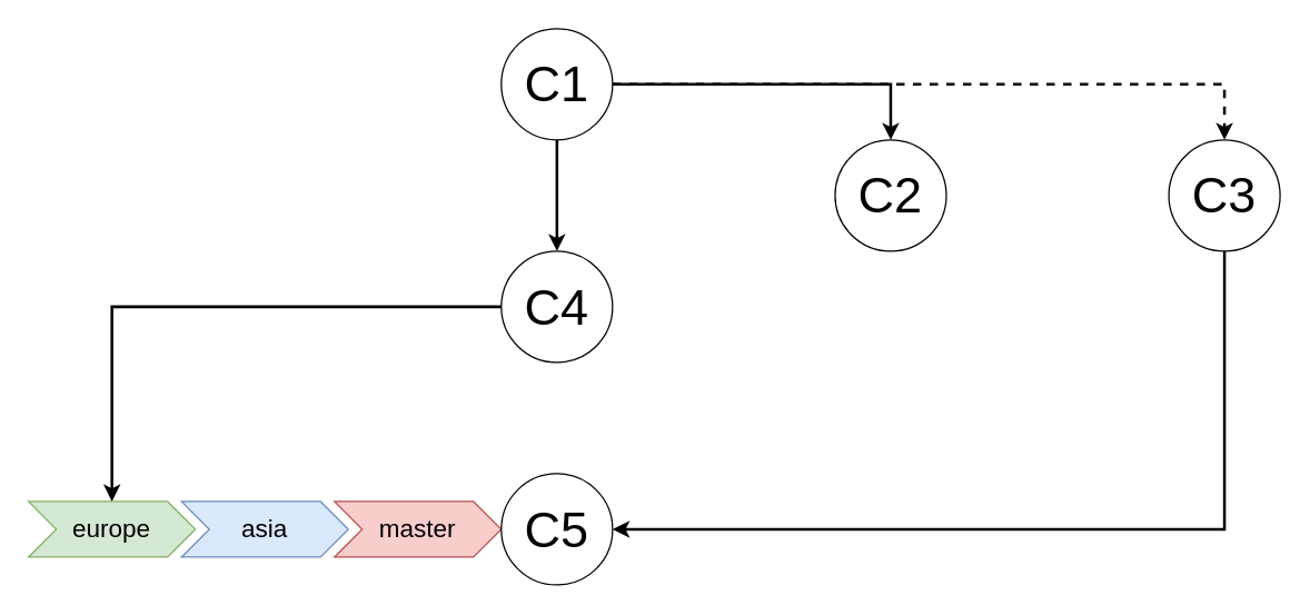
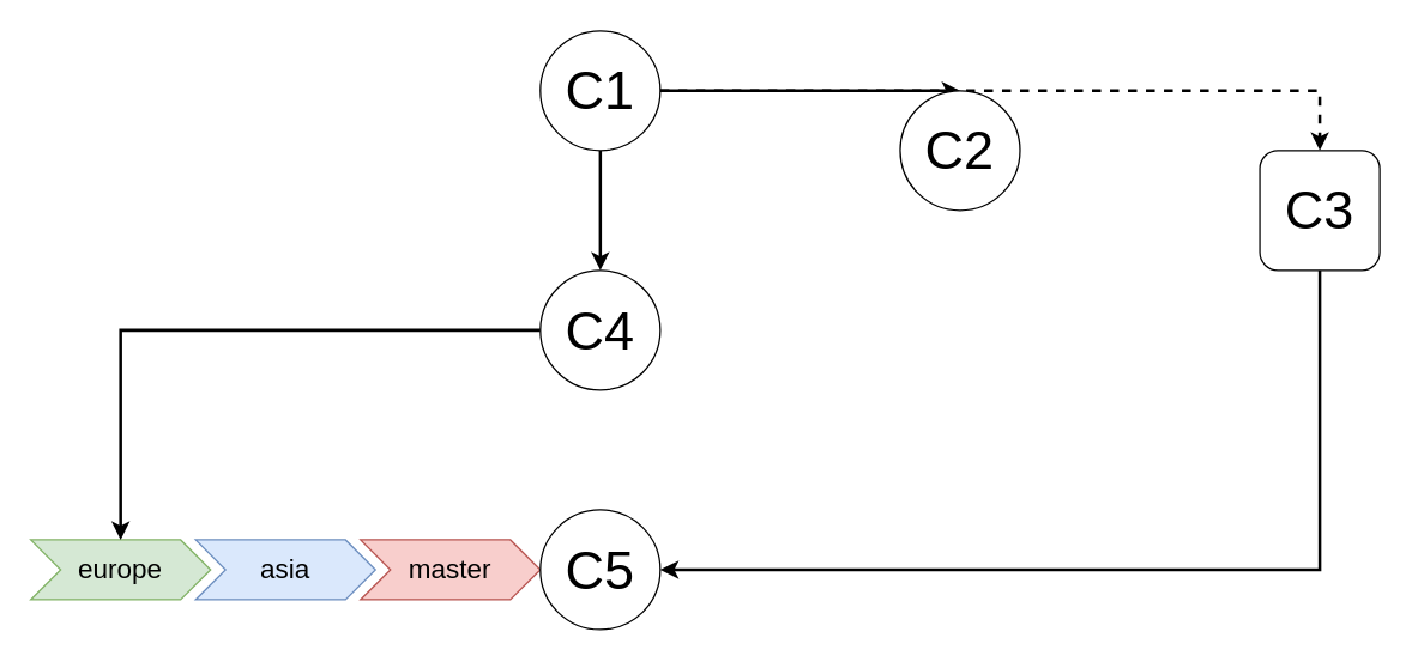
  <mxCell id="0" />
  <mxCell id="1" parent="0" />
  <mxCell id="2" style="edgeStyle=orthogonalEdgeStyle;rounded=0;orthogonalLoop=1;jettySize=auto;html=1;strokeWidth=2;dashed=1;" parent="1" source="5" target="11" edge="1"><mxGeometry relative="1" as="geometry"><Array as="points"><mxPoint x="880" y="60" /></Array></mxGeometry></mxCell>
  <mxCell id="3" style="edgeStyle=orthogonalEdgeStyle;rounded=0;orthogonalLoop=1;jettySize=auto;html=1;entryX=0.5;entryY=0;entryDx=0;entryDy=0;strokeWidth=2;" parent="1" source="5" target="9" edge="1"><mxGeometry relative="1" as="geometry"><Array as="points"><mxPoint x="400" y="60" /><mxPoint x="480" y="60" /></Array></mxGeometry></mxCell>
  <mxCell id="4" style="edgeStyle=orthogonalEdgeStyle;rounded=0;orthogonalLoop=1;jettySize=auto;html=1;entryX=0.5;entryY=0;entryDx=0;entryDy=0;strokeWidth=2;" parent="1" source="5" target="13" edge="1"><mxGeometry relative="1" as="geometry" /></mxCell>
  <mxCell id="5" value="&lt;font style=&quot;font-size: 36px&quot;&gt;C1&lt;/font&gt;" style="ellipse;whiteSpace=wrap;html=1;" parent="1" vertex="1"><mxGeometry x="360" y="20" width="80" height="80" as="geometry" /></mxCell>
  <mxCell id="6" value="&lt;font style=&quot;font-size: 18px&quot;&gt;europe&lt;/font&gt;" style="shape=step;perimeter=stepPerimeter;whiteSpace=wrap;html=1;fixedSize=1;fillColor=#d5e8d4;strokeColor=#82b366;rotation=0;" parent="1" vertex="1"><mxGeometry x="20" y="360" width="120" height="40" as="geometry" /></mxCell>
  <mxCell id="7" value="&lt;font style=&quot;font-size: 18px&quot;&gt;master&lt;/font&gt;" style="shape=step;perimeter=stepPerimeter;whiteSpace=wrap;html=1;fixedSize=1;fillColor=#f8cecc;strokeColor=#b85450;" parent="1" vertex="1"><mxGeometry x="240" y="360" width="120" height="40" as="geometry" /></mxCell>
  <mxCell id="8" value="&lt;font style=&quot;font-size: 18px&quot;&gt;asia&lt;/font&gt;" style="shape=step;perimeter=stepPerimeter;whiteSpace=wrap;html=1;fixedSize=1;fillColor=#dae8fc;strokeColor=#6c8ebf;" parent="1" vertex="1"><mxGeometry x="130" y="360" width="120" height="40" as="geometry" /></mxCell>
- <mxCell id="9" value="&lt;font style=&quot;font-size: 36px&quot;&gt;C2&lt;/font&gt;" style="ellipse;whiteSpace=wrap;html=1;" parent="1" vertex="1"><mxGeometry x="600" y="100" width="80" height="80" as="geometry" /></mxCell>
+ <mxCell id="9" value="&lt;font style=&quot;font-size: 36px&quot;&gt;C2&lt;/font&gt;" style="ellipse;whiteSpace=wrap;html=1;" parent="1" vertex="1"><mxGeometry x="600" y="60" width="80" height="80" as="geometry" /></mxCell>
  <mxCell id="10" style="edgeStyle=orthogonalEdgeStyle;rounded=0;orthogonalLoop=1;jettySize=auto;html=1;entryX=1;entryY=0.5;entryDx=0;entryDy=0;strokeWidth=2;" parent="1" source="11" target="14" edge="1"><mxGeometry relative="1" as="geometry"><Array as="points"><mxPoint x="880" y="380" /></Array></mxGeometry></mxCell>
- <mxCell id="11" value="&lt;font style=&quot;font-size: 36px&quot;&gt;C3&lt;/font&gt;" style="ellipse;whiteSpace=wrap;html=1;" parent="1" vertex="1"><mxGeometry x="840" y="100" width="80" height="80" as="geometry" /></mxCell>
+ <mxCell id="11" value="&lt;font style=&quot;font-size: 36px&quot;&gt;C3&lt;/font&gt;" style="whiteSpace=wrap;html=1;rounded=1;" parent="1" vertex="1"><mxGeometry x="840" y="100" width="80" height="80" as="geometry" /></mxCell>
  <mxCell id="12" style="edgeStyle=orthogonalEdgeStyle;rounded=0;orthogonalLoop=1;jettySize=auto;html=1;strokeWidth=2;" parent="1" source="13" target="6" edge="1"><mxGeometry relative="1" as="geometry" /></mxCell>
  <mxCell id="13" value="&lt;font style=&quot;font-size: 36px&quot;&gt;C4&lt;/font&gt;" style="ellipse;whiteSpace=wrap;html=1;" parent="1" vertex="1"><mxGeometry x="360" y="180" width="80" height="80" as="geometry" /></mxCell>
  <mxCell id="14" value="&lt;font style=&quot;font-size: 36px&quot;&gt;C5&lt;br&gt;&lt;/font&gt;" style="ellipse;whiteSpace=wrap;html=1;" parent="1" vertex="1"><mxGeometry x="360" y="340" width="80" height="80" as="geometry" /></mxCell>
